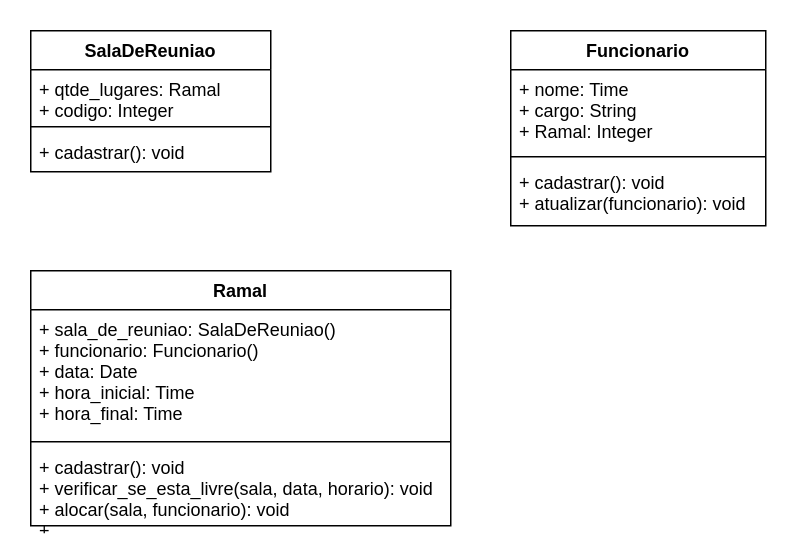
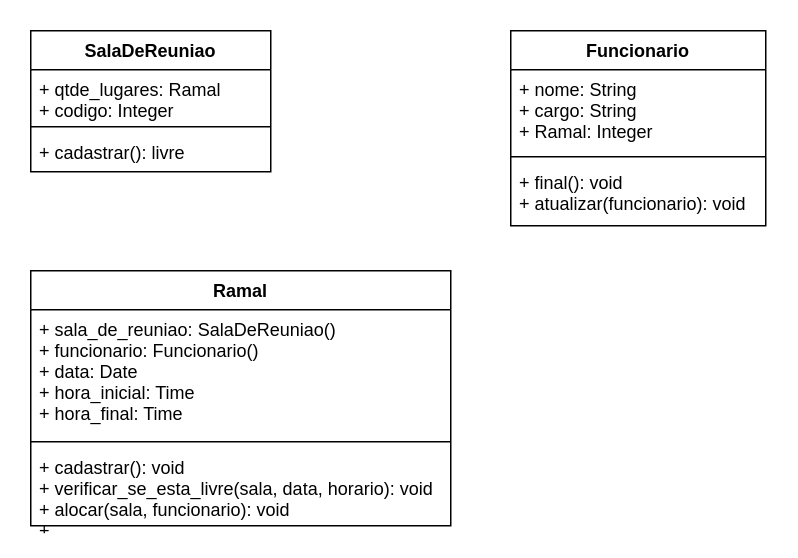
  <mxCell id="0" />
  <mxCell id="1" parent="0" />
  <mxCell id="2" value="SalaDeReuniao" style="swimlane;fontStyle=1;align=center;verticalAlign=top;childLayout=stackLayout;horizontal=1;startSize=26;horizontalStack=0;resizeParent=1;resizeParentMax=0;resizeLast=0;collapsible=1;marginBottom=0;" parent="1" vertex="1"><mxGeometry x="20" y="20" width="160" height="94" as="geometry" /></mxCell>
  <mxCell id="3" value="+ qtde_lugares: Ramal&#10;+ codigo: Integer" style="text;strokeColor=none;fillColor=none;align=left;verticalAlign=top;spacingLeft=4;spacingRight=4;overflow=hidden;rotatable=0;points=[[0,0.5],[1,0.5]];portConstraint=eastwest;" parent="2" vertex="1"><mxGeometry y="26" width="160" height="34" as="geometry" /></mxCell>
  <mxCell id="4" value="" style="line;strokeWidth=1;fillColor=none;align=left;verticalAlign=middle;spacingTop=-1;spacingLeft=3;spacingRight=3;rotatable=0;labelPosition=right;points=[];portConstraint=eastwest;" parent="2" vertex="1"><mxGeometry y="60" width="160" height="8" as="geometry" /></mxCell>
- <mxCell id="5" value="+ cadastrar(): void" style="text;strokeColor=none;fillColor=none;align=left;verticalAlign=top;spacingLeft=4;spacingRight=4;overflow=hidden;rotatable=0;points=[[0,0.5],[1,0.5]];portConstraint=eastwest;" parent="2" vertex="1"><mxGeometry y="68" width="160" height="26" as="geometry" /></mxCell>
+ <mxCell id="5" value="+ cadastrar(): livre" style="text;strokeColor=none;fillColor=none;align=left;verticalAlign=top;spacingLeft=4;spacingRight=4;overflow=hidden;rotatable=0;points=[[0,0.5],[1,0.5]];portConstraint=eastwest;" parent="2" vertex="1"><mxGeometry y="68" width="160" height="26" as="geometry" /></mxCell>
  <mxCell id="6" value="Funcionario" style="swimlane;fontStyle=1;align=center;verticalAlign=top;childLayout=stackLayout;horizontal=1;startSize=26;horizontalStack=0;resizeParent=1;resizeParentMax=0;resizeLast=0;collapsible=1;marginBottom=0;" parent="1" vertex="1"><mxGeometry x="340" y="20" width="170" height="130" as="geometry" /></mxCell>
- <mxCell id="7" value="+ nome: Time&#10;+ cargo: String&#10;+ Ramal: Integer" style="text;strokeColor=none;fillColor=none;align=left;verticalAlign=top;spacingLeft=4;spacingRight=4;overflow=hidden;rotatable=0;points=[[0,0.5],[1,0.5]];portConstraint=eastwest;" parent="6" vertex="1"><mxGeometry y="26" width="170" height="54" as="geometry" /></mxCell>
+ <mxCell id="7" value="+ nome: String&#10;+ cargo: String&#10;+ Ramal: Integer" style="text;strokeColor=none;fillColor=none;align=left;verticalAlign=top;spacingLeft=4;spacingRight=4;overflow=hidden;rotatable=0;points=[[0,0.5],[1,0.5]];portConstraint=eastwest;" parent="6" vertex="1"><mxGeometry y="26" width="170" height="54" as="geometry" /></mxCell>
  <mxCell id="8" value="" style="line;strokeWidth=1;fillColor=none;align=left;verticalAlign=middle;spacingTop=-1;spacingLeft=3;spacingRight=3;rotatable=0;labelPosition=right;points=[];portConstraint=eastwest;" parent="6" vertex="1"><mxGeometry y="80" width="170" height="8" as="geometry" /></mxCell>
- <mxCell id="9" value="+ cadastrar(): void&#10;+ atualizar(funcionario): void" style="text;strokeColor=none;fillColor=none;align=left;verticalAlign=top;spacingLeft=4;spacingRight=4;overflow=hidden;rotatable=0;points=[[0,0.5],[1,0.5]];portConstraint=eastwest;" parent="6" vertex="1"><mxGeometry y="88" width="170" height="42" as="geometry" /></mxCell>
+ <mxCell id="9" value="+ final(): void&#10;+ atualizar(funcionario): void" style="text;strokeColor=none;fillColor=none;align=left;verticalAlign=top;spacingLeft=4;spacingRight=4;overflow=hidden;rotatable=0;points=[[0,0.5],[1,0.5]];portConstraint=eastwest;" parent="6" vertex="1"><mxGeometry y="88" width="170" height="42" as="geometry" /></mxCell>
  <mxCell id="10" value="Ramal" style="swimlane;fontStyle=1;align=center;verticalAlign=top;childLayout=stackLayout;horizontal=1;startSize=26;horizontalStack=0;resizeParent=1;resizeParentMax=0;resizeLast=0;collapsible=1;marginBottom=0;" parent="1" vertex="1"><mxGeometry x="20" y="180" width="280" height="170" as="geometry" /></mxCell>
  <mxCell id="11" value="+ sala_de_reuniao: SalaDeReuniao()&#10;+ funcionario: Funcionario()&#10;+ data: Date&#10;+ hora_inicial: Time&#10;+ hora_final: Time" style="text;strokeColor=none;fillColor=none;align=left;verticalAlign=top;spacingLeft=4;spacingRight=4;overflow=hidden;rotatable=0;points=[[0,0.5],[1,0.5]];portConstraint=eastwest;" parent="10" vertex="1"><mxGeometry y="26" width="280" height="84" as="geometry" /></mxCell>
  <mxCell id="12" value="" style="line;strokeWidth=1;fillColor=none;align=left;verticalAlign=middle;spacingTop=-1;spacingLeft=3;spacingRight=3;rotatable=0;labelPosition=right;points=[];portConstraint=eastwest;" parent="10" vertex="1"><mxGeometry y="110" width="280" height="8" as="geometry" /></mxCell>
  <mxCell id="13" value="+ cadastrar(): void&#10;+ verificar_se_esta_livre(sala, data, horario): void&#10;+ alocar(sala, funcionario): void&#10;+ " style="text;strokeColor=none;fillColor=none;align=left;verticalAlign=top;spacingLeft=4;spacingRight=4;overflow=hidden;rotatable=0;points=[[0,0.5],[1,0.5]];portConstraint=eastwest;" parent="10" vertex="1"><mxGeometry y="118" width="280" height="52" as="geometry" /></mxCell>
